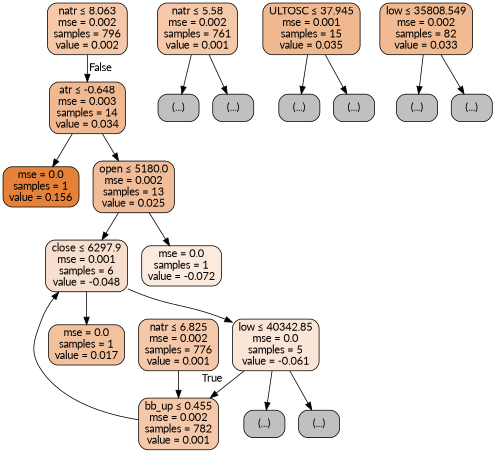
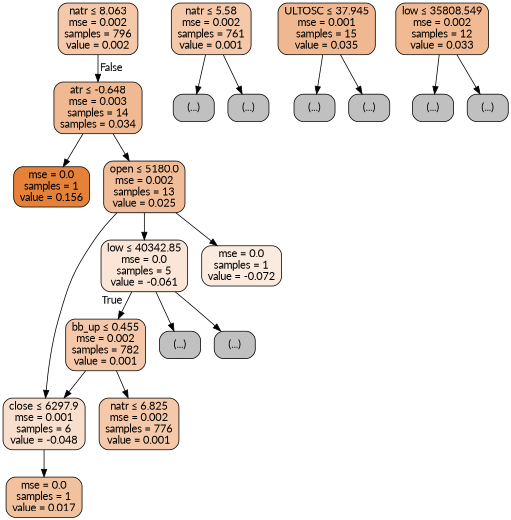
  digraph {
    fontname=Lato
    node [color=black fillcolor="#C0C0C0" fontname=Lato shape=box style="filled, rounded"]
    edge [fontname=Lato]
    n1 [fillcolor="#f4c8a8" label=<natr &le; 8.063<br/>mse = 0.002<br/>samples = 796<br/>value = 0.002>]
-   n2 [fillcolor="#f1b991" label=<atr &le; -0.648<br/>mse = 0.003<br/>samples = 14<br/>value = 0.034>]
+   n2 [fillcolor="#f1b991" label=<atr &le; -0.648<br/>mse = 0.003<br/>samples = 14<br/>samples = 0.034>]
    n3 [fillcolor="#f4c8a9" label=<bb_up &le; 0.455<br/>mse = 0.002<br/>samples = 782<br/>value = 0.001>]
    n4 [fillcolor="#f4c8a9" label=<natr &le; 6.825<br/>mse = 0.002<br/>samples = 776<br/>value = 0.001>]
    n5 [fillcolor="#f8dfcd" label=<close &le; 6297.9<br/>mse = 0.001<br/>samples = 6<br/>value = -0.048>]
    n6 [fillcolor="#e58139" label=<mse = 0.0<br/>samples = 1<br/>value = 0.156>]
    n7 [fillcolor="#f1bd98" label=<open &le; 5180.0<br/>mse = 0.002<br/>samples = 13<br/>value = 0.025>]
    n8 [fillcolor="#f2c19e" label=<mse = 0.0<br/>samples = 1<br/>value = 0.017>]
    n9 [fillcolor="#fae5d6" label=<low &le; 40342.85<br/>mse = 0.0<br/>samples = 5<br/>value = -0.061>]
    n10 [fillcolor="#f4c8a9" label=<natr &le; 5.58<br/>mse = 0.002<br/>samples = 761<br/>value = 0.001>]
    n11 [label="(...)"]
    n12 [label="(...)"]
    n13 [fillcolor="#f0b890" label=<ULTOSC &le; 37.945<br/>mse = 0.001<br/>samples = 15<br/>value = 0.035>]
    n14 [label="(...)"]
    n15 [label="(...)"]
    n16 [label="(...)"]
    n17 [label="(...)"]
    n18 [fillcolor="#fbeade" label=<mse = 0.0<br/>samples = 1<br/>value = -0.072>]
-   n19 [fillcolor="#f1ba92" label=<low &le; 35808.549<br/>mse = 0.002<br/>samples = 82<br/>value = 0.033>]
+   n19 [fillcolor="#f1ba92" label=<low &le; 35808.549<br/>mse = 0.002<br/>samples = 12<br/>value = 0.033>]
    n20 [label="(...)"]
    n21 [label="(...)"]
    n1 -> n2 [headlabel=False labelangle=-45 labeldistance=2.5]
    n2 -> n6
    n2 -> n7
-   n4 -> n3
+   n3 -> n4
    n3 -> n5
    n5 -> n8
-   n5 -> n9
+   n7 -> n9
    n7 -> n5
    n7 -> n18
    n9 -> n3 [headlabel=True labelangle=45 labeldistance=2.5]
    n9 -> n16
    n9 -> n17
    n10 -> n11
    n10 -> n12
    n13 -> n14
    n13 -> n15
    n19 -> n20
    n19 -> n21
  }
